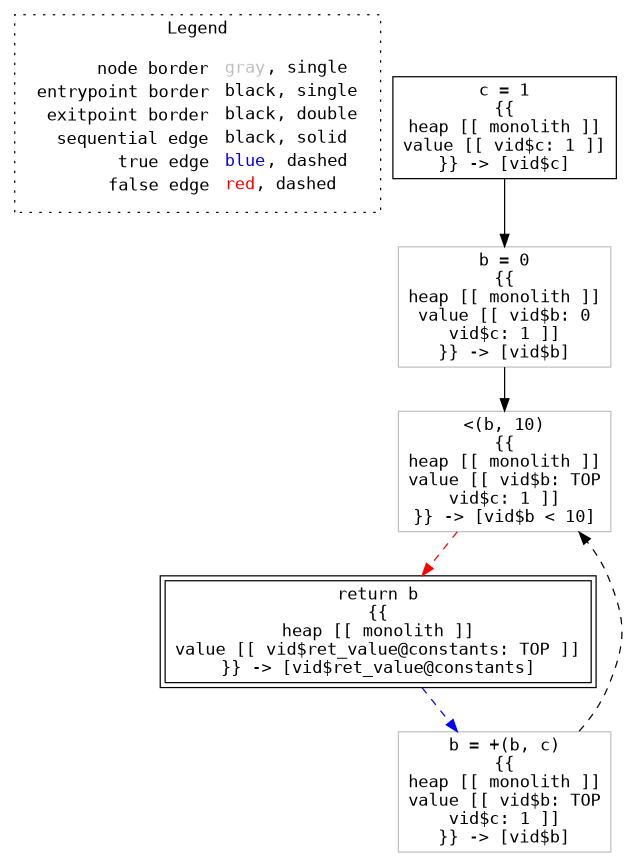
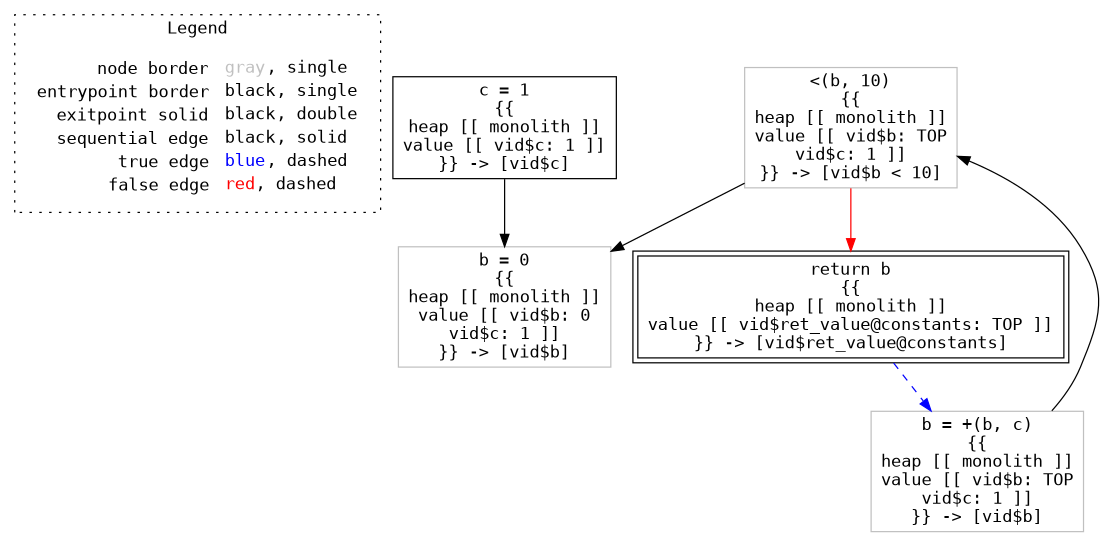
  digraph {
    fontname="DejaVu Sans Mono"
    node [fontname="DejaVu Sans Mono" shape=rect color=gray]
    edge [color=black fontname="DejaVu Sans Mono"]
-   n1 [label=<<table border="0" cellpadding="2" cellspacing="0" cellborder="0"><tr><td align="right">node border&nbsp;</td><td align="left"><font color="gray">gray</font>, single</td></tr><tr><td align="right">entrypoint border&nbsp;</td><td align="left"><font color="black">black</font>, single</td></tr><tr><td align="right">exitpoint border&nbsp;</td><td align="left"><font color="black">black</font>, double</td></tr><tr><td align="right">sequential edge&nbsp;</td><td align="left"><font color="black">black</font>, solid</td></tr><tr><td align="right">true edge&nbsp;</td><td align="left"><font color="blue">blue</font>, dashed</td></tr><tr><td align="right">false edge&nbsp;</td><td align="left"><font color="red">red</font>, dashed</td></tr></table>> shape=plaintext color=""]
+   n1 [label=<<table border="0" cellpadding="2" cellspacing="0" cellborder="0"><tr><td align="right">node border&nbsp;</td><td align="left"><font color="gray">gray</font>, single</td></tr><tr><td align="right">entrypoint border&nbsp;</td><td align="left"><font color="black">black</font>, single</td></tr><tr><td align="right">exitpoint solid&nbsp;</td><td align="left"><font color="black">black</font>, double</td></tr><tr><td align="right">sequential edge&nbsp;</td><td align="left"><font color="black">black</font>, solid</td></tr><tr><td align="right">true edge&nbsp;</td><td align="left"><font color="blue">blue</font>, dashed</td></tr><tr><td align="right">false edge&nbsp;</td><td align="left"><font color="red">red</font>, dashed</td></tr></table>> shape=plaintext color=""]
    n2 [color=black label=<c = 1<BR/>{{<BR/>heap [[ monolith ]]<BR/>value [[ vid$c: 1 ]]<BR/>}} -&gt; [vid$c]>]
    n3 [label=<b = 0<BR/>{{<BR/>heap [[ monolith ]]<BR/>value [[ vid$b: 0<BR/>vid$c: 1 ]]<BR/>}} -&gt; [vid$b]>]
    n4 [label=<&lt;(b, 10)<BR/>{{<BR/>heap [[ monolith ]]<BR/>value [[ vid$b: TOP<BR/>vid$c: 1 ]]<BR/>}} -&gt; [vid$b &lt; 10]>]
    n5 [label=<b = +(b, c)<BR/>{{<BR/>heap [[ monolith ]]<BR/>value [[ vid$b: TOP<BR/>vid$c: 1 ]]<BR/>}} -&gt; [vid$b]>]
    n6 [color=black label=<return b<BR/>{{<BR/>heap [[ monolith ]]<BR/>value [[ vid$ret_value@constants: TOP ]]<BR/>}} -&gt; [vid$ret_value@constants]> peripheries=2]
    subgraph cluster_1 {
      label=Legend
      style=dotted
      n1
    }
    n2 -> n3
-   n3 -> n4
-   n4 -> n6 [color=red style=dashed]
-   n5 -> n4 [style=dashed]
+   n4 -> n3
+   n4 -> n6 [color=red style=solid]
+   n5 -> n4
    n6 -> n5 [color=blue style=dashed]
  }
